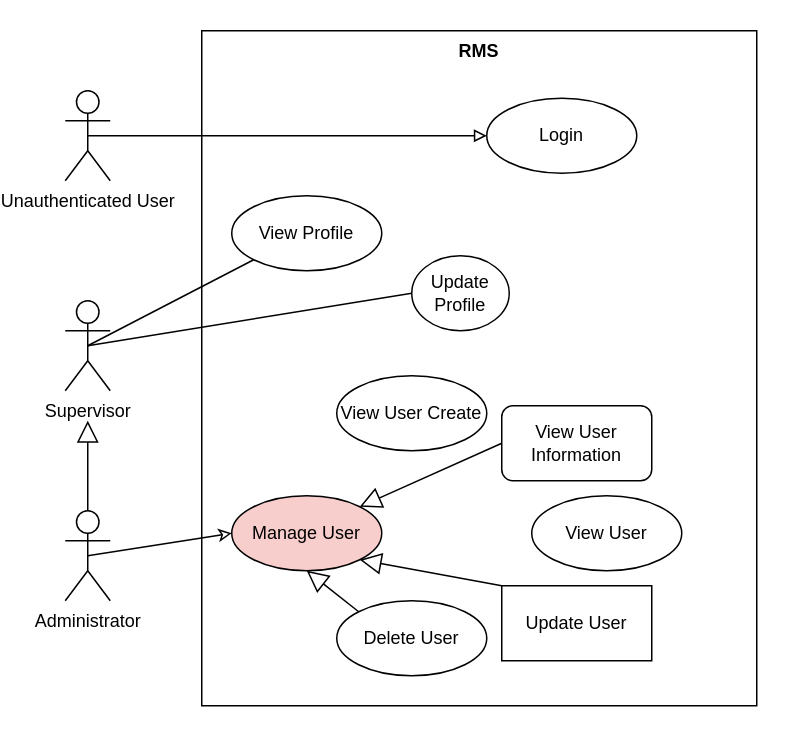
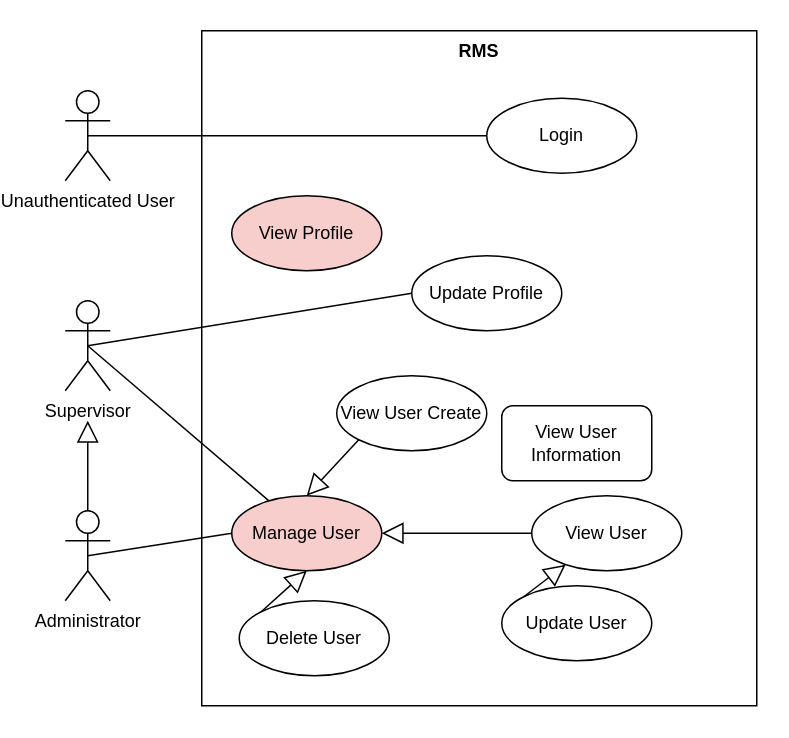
  <mxCell id="0" />
  <mxCell id="1" parent="0" />
  <mxCell id="2" value="Unauthenticated User" style="shape=umlActor;html=1;verticalLabelPosition=bottom;verticalAlign=top;align=center;" vertex="1" parent="1"><mxGeometry x="20" y="60" width="30" height="60" as="geometry" /></mxCell>
  <mxCell id="3" value="Supervisor" style="shape=umlActor;html=1;verticalLabelPosition=bottom;verticalAlign=top;align=center;" vertex="1" parent="1"><mxGeometry x="20" y="200" width="30" height="60" as="geometry" /></mxCell>
  <mxCell id="4" value="Administrator" style="shape=umlActor;html=1;verticalLabelPosition=bottom;verticalAlign=top;align=center;" vertex="1" parent="1"><mxGeometry x="20" y="340" width="30" height="60" as="geometry" /></mxCell>
  <mxCell id="5" value="" style="edgeStyle=none;html=1;endArrow=block;endFill=0;endSize=12;verticalAlign=bottom;rounded=0;exitX=0.5;exitY=0;exitDx=0;exitDy=0;exitPerimeter=0;" edge="1" parent="1" source="4"><mxGeometry width="160" relative="1" as="geometry"><mxPoint x="200" y="170" as="sourcePoint" /><mxPoint x="35" y="280" as="targetPoint" /></mxGeometry></mxCell>
  <mxCell id="6" value="RMS" style="shape=rect;html=1;verticalAlign=top;fontStyle=1;whiteSpace=wrap;align=center;" vertex="1" parent="1"><mxGeometry x="111" y="20" width="370" height="450" as="geometry" /></mxCell>
  <mxCell id="7" value="Login" style="ellipse;whiteSpace=wrap;html=1;" vertex="1" parent="1"><mxGeometry x="301" y="65" width="100" height="50" as="geometry" /></mxCell>
- <mxCell id="8" value="" style="edgeStyle=orthogonalEdgeStyle;rounded=0;orthogonalLoop=1;jettySize=auto;html=1;entryX=0;entryY=0.5;entryDx=0;entryDy=0;exitX=0.5;exitY=0.5;exitDx=0;exitDy=0;exitPerimeter=0;endArrow=block;endFill=0;" edge="1" parent="1" source="2" target="7"><mxGeometry relative="1" as="geometry" /></mxCell>
- <mxCell id="9" value="View Profile" style="ellipse;whiteSpace=wrap;html=1;" vertex="1" parent="1"><mxGeometry x="131" y="130" width="100" height="50" as="geometry" /></mxCell>
- <mxCell id="10" value="Update Profile" style="ellipse;whiteSpace=wrap;html=1;" vertex="1" parent="1"><mxGeometry x="251" y="170" width="65" height="50" as="geometry" /></mxCell>
- <mxCell id="11" value="" style="rounded=0;orthogonalLoop=1;jettySize=auto;html=1;entryX=0;entryY=1;entryDx=0;entryDy=0;exitX=0.5;exitY=0.5;exitDx=0;exitDy=0;exitPerimeter=0;endArrow=none;endFill=0;" edge="1" parent="1" source="3" target="9"><mxGeometry relative="1" as="geometry"><mxPoint x="-9" y="100" as="sourcePoint" /><mxPoint x="261" y="100" as="targetPoint" /></mxGeometry></mxCell>
+ <mxCell id="8" value="" style="edgeStyle=orthogonalEdgeStyle;rounded=0;orthogonalLoop=1;jettySize=auto;html=1;entryX=0;entryY=0.5;entryDx=0;entryDy=0;exitX=0.5;exitY=0.5;exitDx=0;exitDy=0;exitPerimeter=0;endArrow=none;endFill=0;" edge="1" parent="1" source="2" target="7"><mxGeometry relative="1" as="geometry" /></mxCell>
+ <mxCell id="9" value="View Profile" style="ellipse;whiteSpace=wrap;html=1;fillColor=#f8cecc;" vertex="1" parent="1"><mxGeometry x="131" y="130" width="100" height="50" as="geometry" /></mxCell>
+ <mxCell id="10" value="Update Profile" style="ellipse;whiteSpace=wrap;html=1;" vertex="1" parent="1"><mxGeometry x="251" y="170" width="100" height="50" as="geometry" /></mxCell>
+ <mxCell id="11" value="" style="rounded=0;orthogonalLoop=1;jettySize=auto;html=1;exitX=0.5;exitY=0.5;exitDx=0;exitDy=0;exitPerimeter=0;endArrow=none;endFill=0;" edge="1" parent="1" source="3" target="13"><mxGeometry relative="1" as="geometry"><mxPoint x="-9" y="100" as="sourcePoint" /><mxPoint x="261" y="100" as="targetPoint" /></mxGeometry></mxCell>
  <mxCell id="12" value="" style="rounded=0;orthogonalLoop=1;jettySize=auto;html=1;entryX=0;entryY=0.5;entryDx=0;entryDy=0;exitX=0.5;exitY=0.5;exitDx=0;exitDy=0;exitPerimeter=0;endArrow=none;endFill=0;" edge="1" parent="1" source="3" target="10"><mxGeometry relative="1" as="geometry"><mxPoint x="-24" y="250" as="sourcePoint" /><mxPoint x="191" y="175" as="targetPoint" /></mxGeometry></mxCell>
  <mxCell id="13" value="Manage User" style="ellipse;whiteSpace=wrap;html=1;fillColor=#f8cecc;" vertex="1" parent="1"><mxGeometry x="131" y="330" width="100" height="50" as="geometry" /></mxCell>
- <mxCell id="14" value="" style="rounded=0;orthogonalLoop=1;jettySize=auto;html=1;entryX=0;entryY=0.5;entryDx=0;entryDy=0;exitX=0.5;exitY=0.5;exitDx=0;exitDy=0;exitPerimeter=0;endArrow=classic;endFill=0;" edge="1" parent="1" source="4" target="13"><mxGeometry relative="1" as="geometry"><mxPoint x="-24" y="250" as="sourcePoint" /><mxPoint x="156" y="183" as="targetPoint" /></mxGeometry></mxCell>
+ <mxCell id="14" value="" style="rounded=0;orthogonalLoop=1;jettySize=auto;html=1;entryX=0;entryY=0.5;entryDx=0;entryDy=0;exitX=0.5;exitY=0.5;exitDx=0;exitDy=0;exitPerimeter=0;endArrow=none;endFill=0;" edge="1" parent="1" source="4" target="13"><mxGeometry relative="1" as="geometry"><mxPoint x="-24" y="250" as="sourcePoint" /><mxPoint x="156" y="183" as="targetPoint" /></mxGeometry></mxCell>
  <mxCell id="15" value="View User Create" style="ellipse;whiteSpace=wrap;html=1;" vertex="1" parent="1"><mxGeometry x="201" y="250" width="100" height="50" as="geometry" /></mxCell>
  <mxCell id="16" value="View User Information" style="whiteSpace=wrap;html=1;rounded=1;" vertex="1" parent="1"><mxGeometry x="311" y="270" width="100" height="50" as="geometry" /></mxCell>
  <mxCell id="17" value="View User" style="ellipse;whiteSpace=wrap;html=1;" vertex="1" parent="1"><mxGeometry x="331" y="330" width="100" height="50" as="geometry" /></mxCell>
- <mxCell id="18" value="Update User" style="whiteSpace=wrap;html=1;rounded=0;" vertex="1" parent="1"><mxGeometry x="311" y="390" width="100" height="50" as="geometry" /></mxCell>
- <mxCell id="19" value="Delete User" style="ellipse;whiteSpace=wrap;html=1;" vertex="1" parent="1"><mxGeometry x="201" y="400" width="100" height="50" as="geometry" /></mxCell>
- <mxCell id="21" value="" style="edgeStyle=none;html=1;endArrow=block;endFill=0;endSize=12;verticalAlign=bottom;rounded=0;entryX=1;entryY=0;entryDx=0;entryDy=0;exitX=0;exitY=0.5;exitDx=0;exitDy=0;" edge="1" parent="1" source="16" target="13"><mxGeometry width="160" relative="1" as="geometry"><mxPoint x="261" y="310" as="sourcePoint" /><mxPoint x="191" y="340" as="targetPoint" /></mxGeometry></mxCell>
- <mxCell id="23" value="" style="edgeStyle=none;html=1;endArrow=block;endFill=0;endSize=12;verticalAlign=bottom;rounded=0;entryX=1;entryY=1;entryDx=0;entryDy=0;exitX=0;exitY=0;exitDx=0;exitDy=0;" edge="1" parent="1" source="18" target="13"><mxGeometry width="160" relative="1" as="geometry"><mxPoint x="341" y="365" as="sourcePoint" /><mxPoint x="241" y="365" as="targetPoint" /></mxGeometry></mxCell>
+ <mxCell id="18" value="Update User" style="ellipse;whiteSpace=wrap;html=1;" vertex="1" parent="1"><mxGeometry x="311" y="390" width="100" height="50" as="geometry" /></mxCell>
+ <mxCell id="19" value="Delete User" style="ellipse;whiteSpace=wrap;html=1;" vertex="1" parent="1"><mxGeometry x="136" y="400" width="100" height="50" as="geometry" /></mxCell>
+ <mxCell id="20" value="" style="edgeStyle=none;html=1;endArrow=block;endFill=0;endSize=12;verticalAlign=bottom;rounded=0;entryX=0.5;entryY=0;entryDx=0;entryDy=0;exitX=0;exitY=1;exitDx=0;exitDy=0;" edge="1" parent="1" source="15" target="13"><mxGeometry width="160" relative="1" as="geometry"><mxPoint x="81" y="200" as="sourcePoint" /><mxPoint x="241" y="200" as="targetPoint" /></mxGeometry></mxCell>
+ <mxCell id="22" value="" style="edgeStyle=none;html=1;endArrow=block;endFill=0;endSize=12;verticalAlign=bottom;rounded=0;entryX=1;entryY=0.5;entryDx=0;entryDy=0;exitX=0;exitY=0.5;exitDx=0;exitDy=0;" edge="1" parent="1" source="17" target="13"><mxGeometry width="160" relative="1" as="geometry"><mxPoint x="321" y="305" as="sourcePoint" /><mxPoint x="226" y="347" as="targetPoint" /></mxGeometry></mxCell>
+ <mxCell id="23" value="" style="edgeStyle=none;html=1;endArrow=block;endFill=0;endSize=12;verticalAlign=bottom;rounded=0;exitX=0;exitY=0;exitDx=0;exitDy=0;" edge="1" parent="1" source="18" target="17"><mxGeometry width="160" relative="1" as="geometry"><mxPoint x="341" y="365" as="sourcePoint" /><mxPoint x="241" y="365" as="targetPoint" /></mxGeometry></mxCell>
  <mxCell id="24" value="" style="edgeStyle=none;html=1;endArrow=block;endFill=0;endSize=12;verticalAlign=bottom;rounded=0;entryX=0.5;entryY=1;entryDx=0;entryDy=0;exitX=0;exitY=0;exitDx=0;exitDy=0;" edge="1" parent="1" source="19" target="13"><mxGeometry width="160" relative="1" as="geometry"><mxPoint x="336" y="407" as="sourcePoint" /><mxPoint x="226" y="383" as="targetPoint" /></mxGeometry></mxCell>
